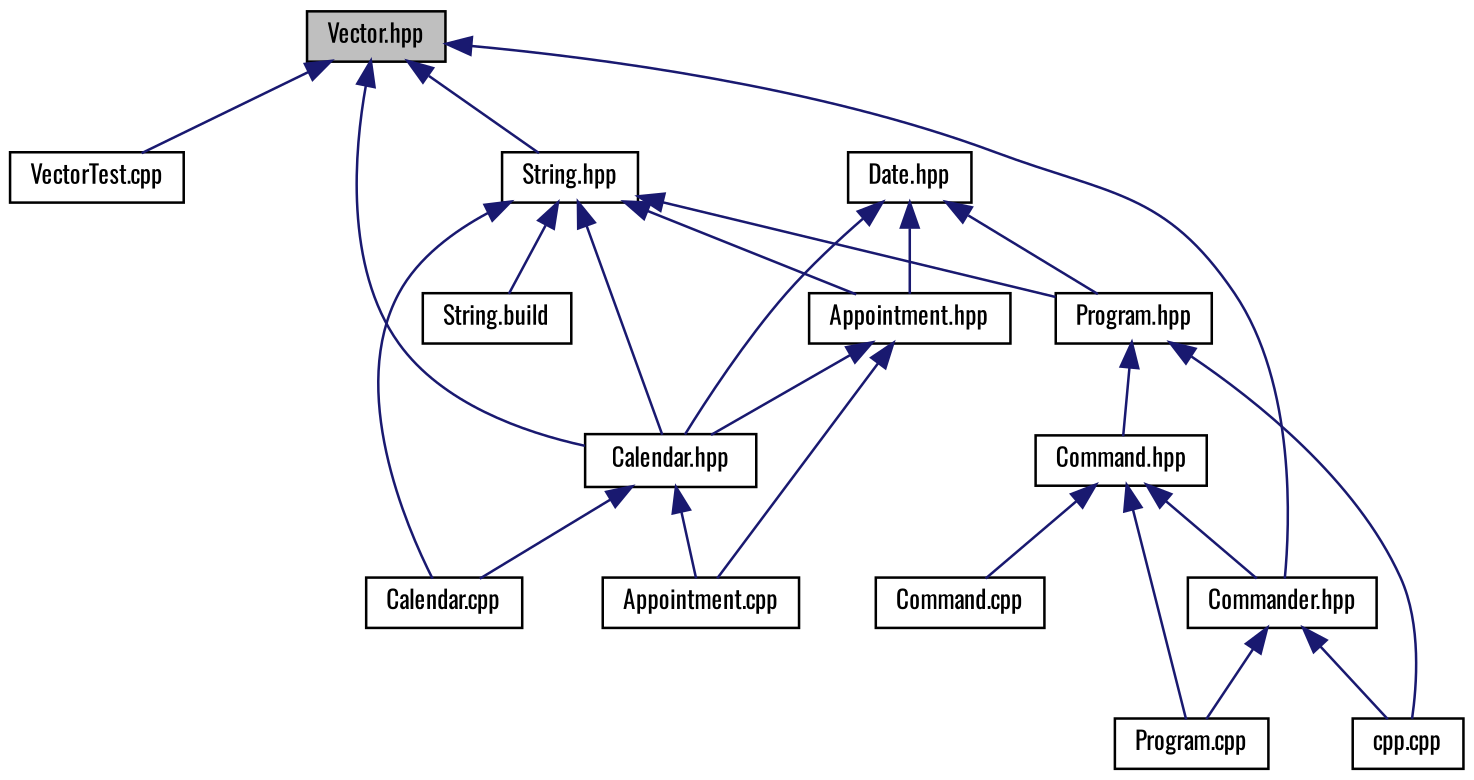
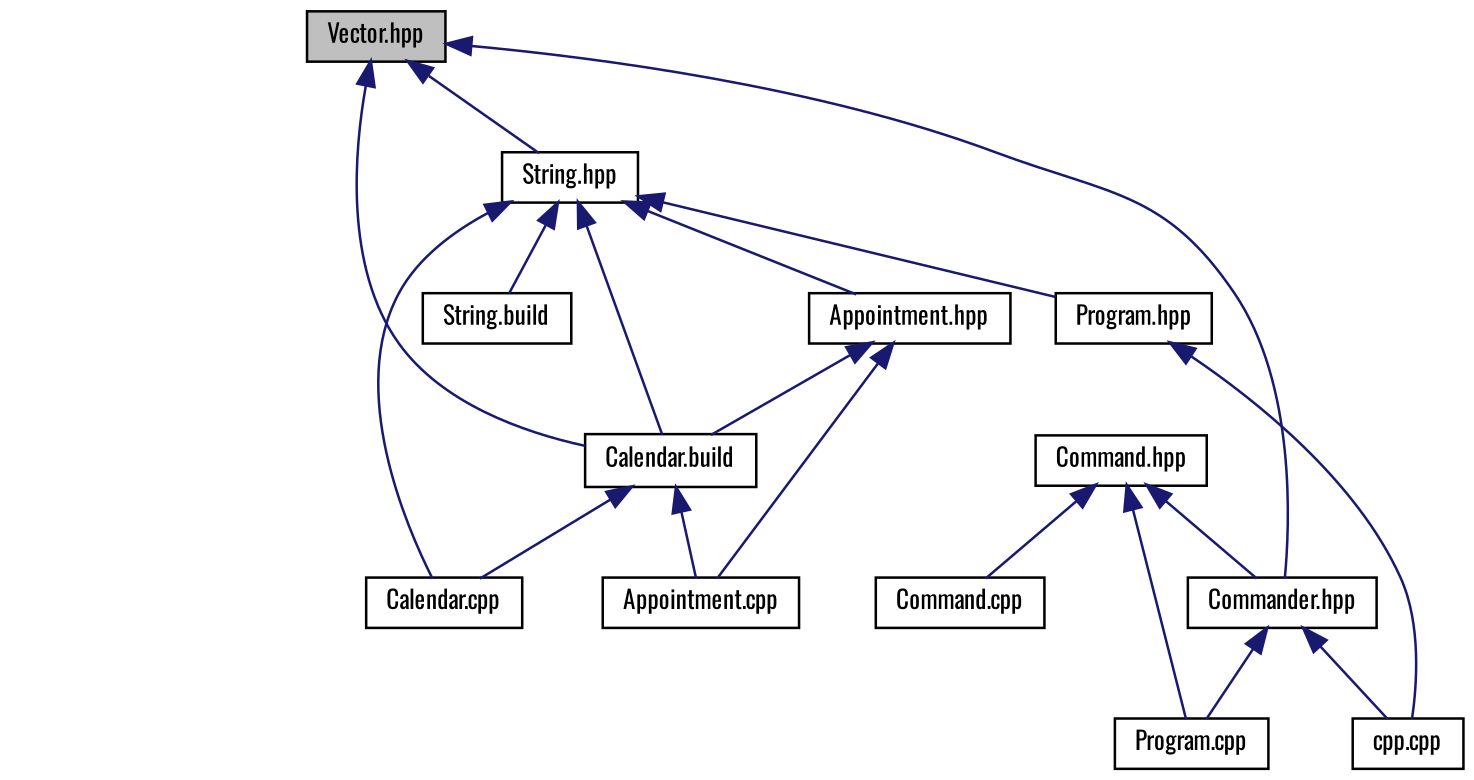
  digraph {
    fontname=Oswald
    node [color=black fillcolor=white fontname=Oswald fontsize=10 shape=record style=filled]
    edge [color=midnightblue dir=back fontname=Oswald fontsize=10 labelfontname=Helvetica labelfontsize=10 style=solid]
    n1 [fillcolor=grey75 fontcolor=black height=0.2 label="Vector.hpp" width=0.4]
    n2 [height=0.2 label="String.hpp" width=0.4]
-   n3 [height=0.2 label="Calendar.hpp" width=0.4]
+   n3 [height=0.2 label="Calendar.build" width=0.4]
    n4 [height=0.2 label="Commander.hpp" width=0.4]
-   n5 [height=0.2 label="VectorTest.cpp" width=0.4]
    n6 [height=0.2 label="Appointment.hpp" width=0.4]
    n7 [height=0.2 label="Program.hpp" width=0.4]
    n8 [height=0.2 label="String.build" width=0.4]
    n9 [height=0.2 label="Calendar.cpp" width=0.4]
    n10 [height=0.2 label="Appointment.cpp" width=0.4]
    n11 [height=0.2 label="cpp.cpp" width=0.4]
    n12 [height=0.2 label="Program.cpp" width=0.4]
-   n13 [height=0.2 label="Date.hpp" width=0.4]
    n14 [height=0.2 label="Command.hpp" width=0.4]
    n15 [height=0.2 label="Command.cpp" width=0.4]
    n1 -> n2
    n1 -> n3
    n1 -> n4
-   n1 -> n5
    n2 -> n3
    n2 -> n6
    n2 -> n7
    n2 -> n8
    n2 -> n9
    n3 -> n9
    n3 -> n10
    n4 -> n11
    n4 -> n12
    n6 -> n3
    n6 -> n10
    n7 -> n11
-   n7 -> n14
-   n13 -> n3
-   n13 -> n6
-   n13 -> n7
    n14 -> n4
    n14 -> n12
    n14 -> n15
  }
